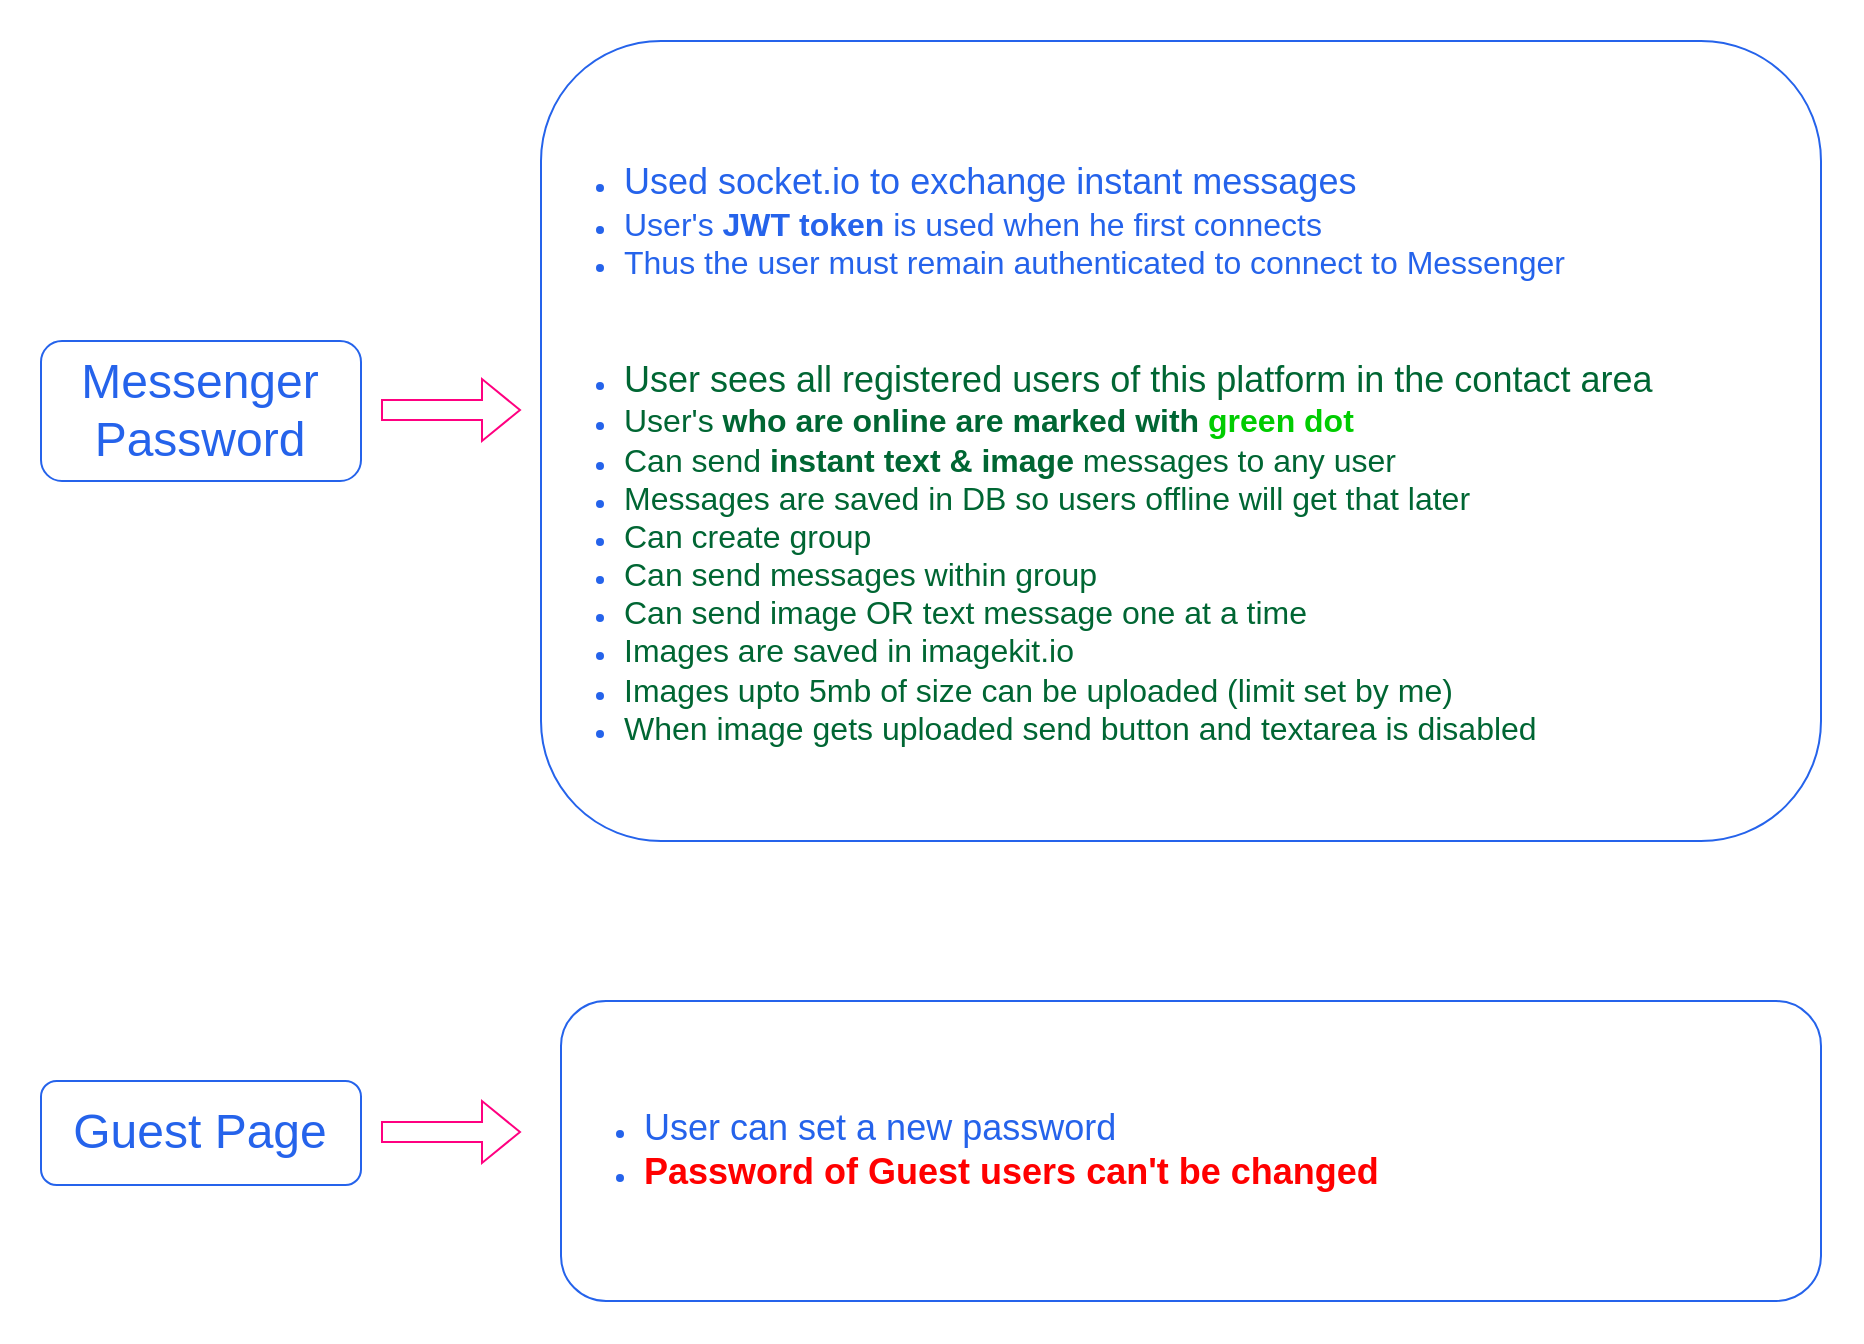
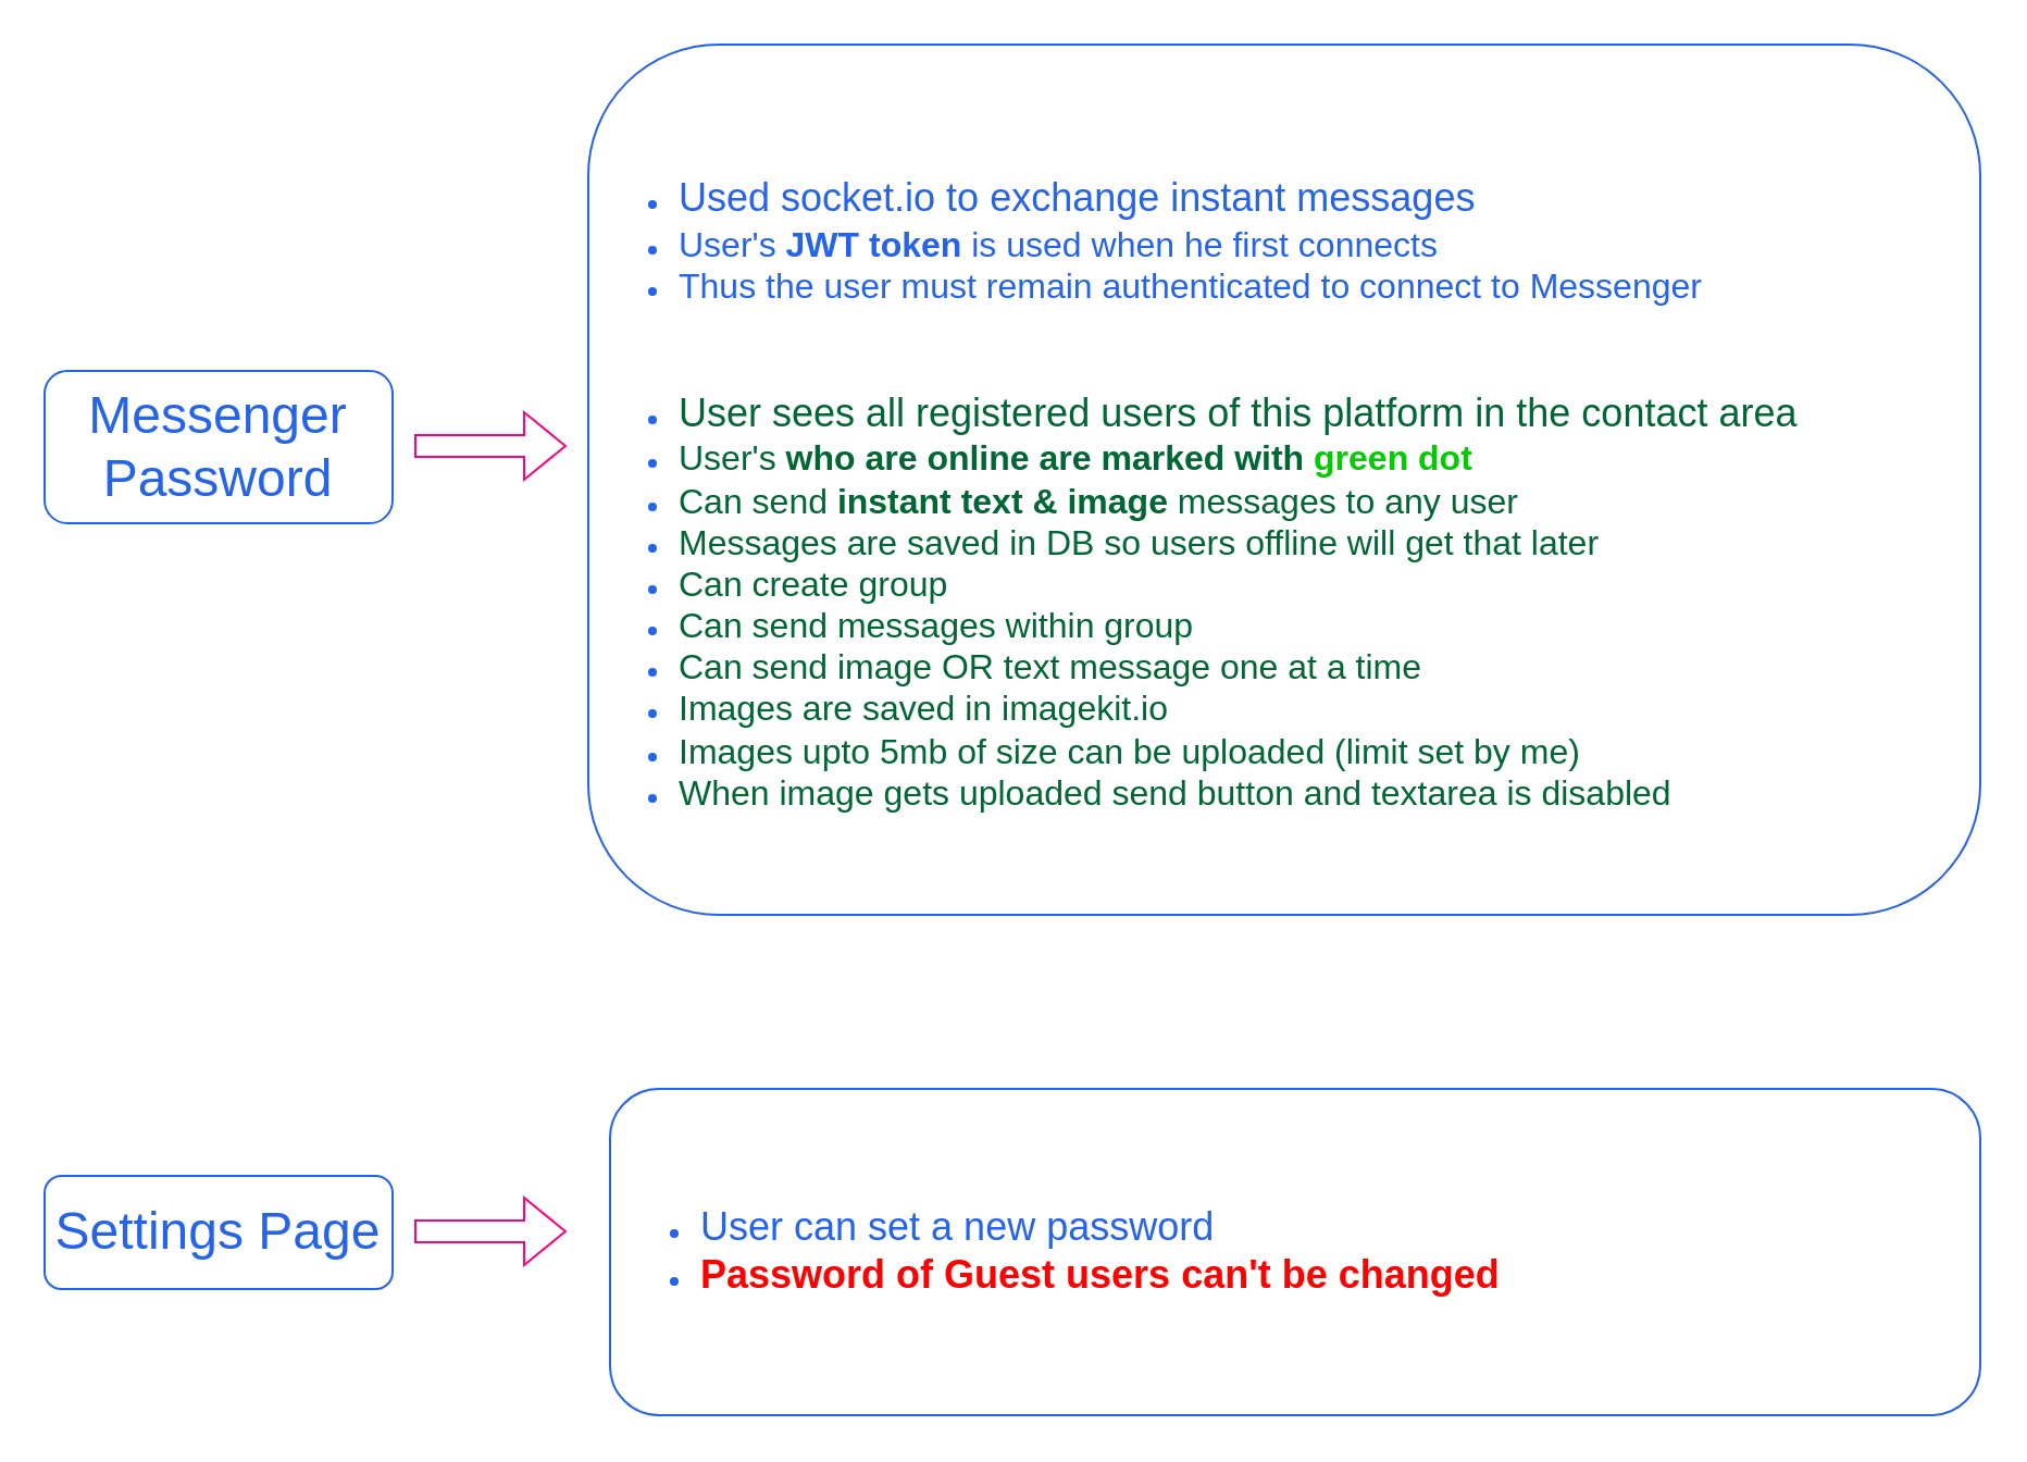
  <mxCell id="0" />
  <mxCell id="1" parent="0" />
  <mxCell id="2" value="&lt;font style=&quot;font-size: 24px;&quot;&gt;Messenger Password&lt;/font&gt;" style="rounded=1;whiteSpace=wrap;html=1;fillColor=none;fontColor=#2563EB;strokeColor=#2563EB;" parent="1" vertex="1"><mxGeometry x="20" y="170" width="160" height="70" as="geometry" /></mxCell>
  <mxCell id="3" value="&lt;br style=&quot;font-size: 18px; background-color: initial;&quot;&gt;&lt;ul&gt;&lt;li&gt;&lt;font style=&quot;font-size: 18px;&quot;&gt;Used socket.io to exchange instant messages&lt;/font&gt;&lt;/li&gt;&lt;li&gt;&lt;font size=&quot;3&quot;&gt;User's &lt;b&gt;JWT token&lt;/b&gt; is used when he first connects&lt;/font&gt;&lt;/li&gt;&lt;li&gt;&lt;font size=&quot;3&quot;&gt;Thus the user must remain authenticated to connect to Messenger&lt;span style=&quot;white-space: pre;&quot;&gt;&#09;&lt;/span&gt;&lt;/font&gt;&lt;/li&gt;&lt;/ul&gt;&lt;br style=&quot;font-size: 18px; background-color: initial;&quot;&gt;&lt;ul&gt;&lt;li&gt;&lt;span style=&quot;font-size: 18px; background-color: initial;&quot;&gt;&lt;font color=&quot;#006633&quot;&gt;User sees all registered users of this platform in the contact area&lt;/font&gt;&lt;/span&gt;&lt;/li&gt;&lt;li&gt;&lt;font size=&quot;3&quot;&gt;&lt;font color=&quot;#006633&quot;&gt;User's &lt;/font&gt;&lt;b style=&quot;&quot;&gt;&lt;font color=&quot;#006633&quot;&gt;who are online are marked with &lt;/font&gt;&lt;font color=&quot;#00cc00&quot;&gt;green dot&lt;/font&gt;&lt;/b&gt;&lt;/font&gt;&lt;/li&gt;&lt;li&gt;&lt;font color=&quot;#006633&quot; size=&quot;3&quot;&gt;Can send &lt;b&gt;instant text &amp;amp; image&lt;/b&gt; messages to any user&lt;/font&gt;&lt;/li&gt;&lt;li&gt;&lt;font color=&quot;#006633&quot; size=&quot;3&quot;&gt;Messages are saved in DB so users offline will get that later&lt;/font&gt;&lt;/li&gt;&lt;li&gt;&lt;font color=&quot;#006633&quot; size=&quot;3&quot;&gt;Can create group&lt;/font&gt;&lt;/li&gt;&lt;li&gt;&lt;font color=&quot;#006633&quot; size=&quot;3&quot;&gt;Can send messages within group&lt;/font&gt;&lt;/li&gt;&lt;li&gt;&lt;font color=&quot;#006633&quot; size=&quot;3&quot; style=&quot;&quot;&gt;Can send image OR text message one at a time&lt;/font&gt;&lt;/li&gt;&lt;li&gt;&lt;font color=&quot;#006633&quot; size=&quot;3&quot;&gt;Images are saved in&amp;nbsp;imagekit.io&lt;/font&gt;&lt;/li&gt;&lt;li&gt;&lt;font color=&quot;#006633&quot; size=&quot;3&quot;&gt;Images upto 5mb of size can be uploaded (limit set by me)&lt;/font&gt;&lt;/li&gt;&lt;li&gt;&lt;font color=&quot;#006633&quot; size=&quot;3&quot;&gt;When image gets uploaded send button and textarea is disabled&lt;/font&gt;&lt;/li&gt;&lt;/ul&gt;" style="rounded=1;whiteSpace=wrap;html=1;fontColor=#2563EB;labelBackgroundColor=none;labelBorderColor=none;strokeColor=#2563EB;align=left;" parent="1" vertex="1"><mxGeometry x="270" y="20" width="640" height="400" as="geometry" /></mxCell>
  <mxCell id="4" value="" style="shape=flexArrow;endArrow=classic;html=1;rounded=0;strokeColor=#FF0080;" parent="1" edge="1"><mxGeometry width="50" height="50" relative="1" as="geometry"><mxPoint x="190" y="204.5" as="sourcePoint" /><mxPoint x="260" y="204.5" as="targetPoint" /></mxGeometry></mxCell>
- <mxCell id="5" value="&lt;font style=&quot;font-size: 24px;&quot;&gt;Guest Page&lt;/font&gt;" style="rounded=1;whiteSpace=wrap;html=1;fillColor=none;fontColor=#2563EB;strokeColor=#2563EB;" parent="1" vertex="1"><mxGeometry x="20" y="540" width="160" height="52" as="geometry" /></mxCell>
+ <mxCell id="5" value="&lt;font style=&quot;font-size: 24px;&quot;&gt;Settings Page&lt;/font&gt;" style="rounded=1;whiteSpace=wrap;html=1;fillColor=none;fontColor=#2563EB;strokeColor=#2563EB;" parent="1" vertex="1"><mxGeometry x="20" y="540" width="160" height="52" as="geometry" /></mxCell>
  <mxCell id="6" value="&lt;ul&gt;&lt;li&gt;&lt;font style=&quot;font-size: 18px;&quot;&gt;User can set a new password&lt;br&gt;&lt;/font&gt;&lt;/li&gt;&lt;li&gt;&lt;font color=&quot;#ff0000&quot; style=&quot;font-size: 18px;&quot;&gt;&lt;b&gt;Password of Guest users can't be changed&lt;/b&gt;&lt;/font&gt;&lt;/li&gt;&lt;/ul&gt;" style="rounded=1;whiteSpace=wrap;html=1;fontColor=#2563EB;labelBackgroundColor=none;labelBorderColor=none;strokeColor=#2563EB;align=left;" parent="1" vertex="1"><mxGeometry x="280" y="500" width="630" height="150" as="geometry" /></mxCell>
  <mxCell id="7" value="" style="shape=flexArrow;endArrow=classic;html=1;rounded=0;strokeColor=#FF0080;" parent="1" edge="1"><mxGeometry width="50" height="50" relative="1" as="geometry"><mxPoint x="190" y="565.5" as="sourcePoint" /><mxPoint x="260" y="565.5" as="targetPoint" /></mxGeometry></mxCell>
